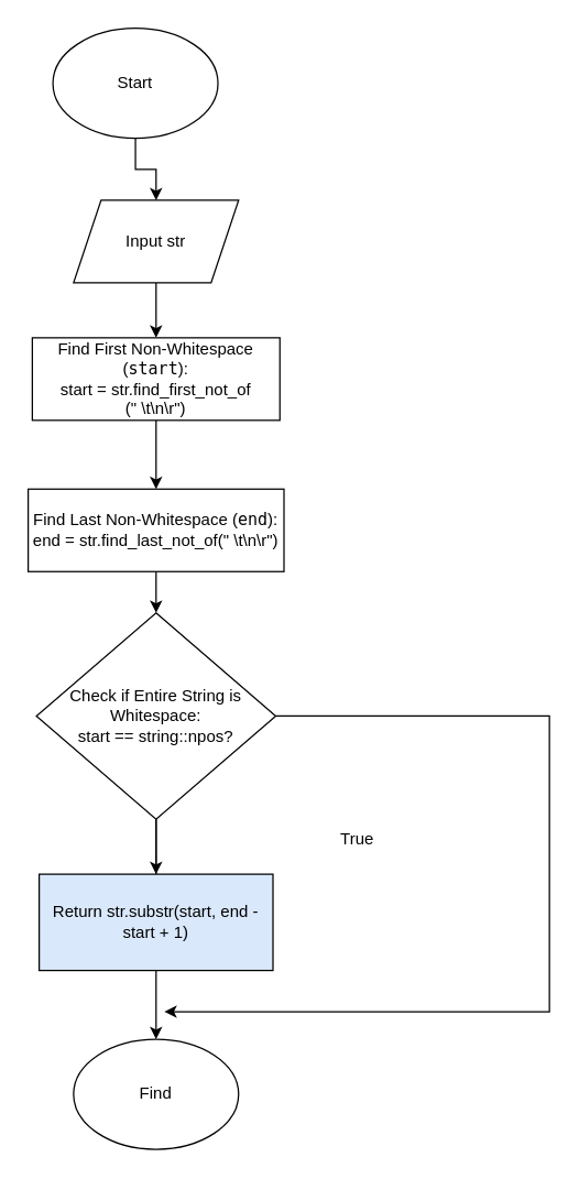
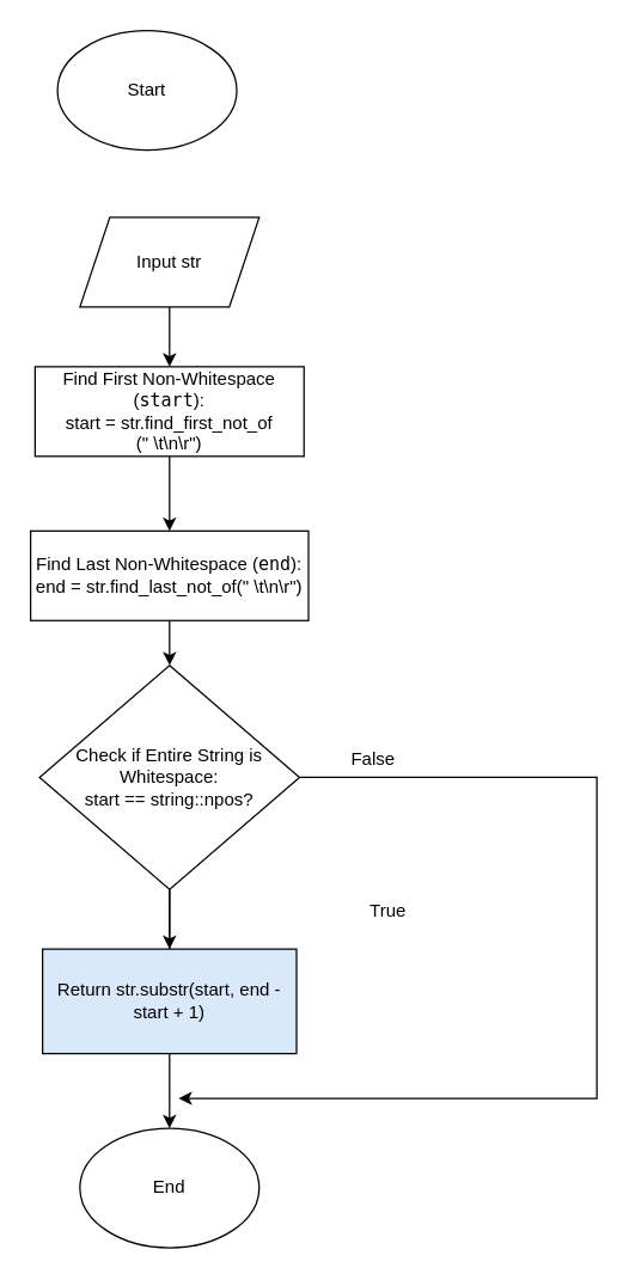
  <mxCell id="0" />
  <mxCell id="1" parent="0" />
- <mxCell id="2" style="edgeStyle=orthogonalEdgeStyle;rounded=0;orthogonalLoop=1;jettySize=auto;html=1;" edge="1" parent="1" source="3" target="5"><mxGeometry relative="1" as="geometry" /></mxCell>
  <mxCell id="3" value="Start" style="ellipse;whiteSpace=wrap;html=1;" vertex="1" parent="1"><mxGeometry x="38" y="20" width="120" height="80" as="geometry" /></mxCell>
  <mxCell id="4" style="edgeStyle=orthogonalEdgeStyle;rounded=0;orthogonalLoop=1;jettySize=auto;html=1;entryX=0.5;entryY=0;entryDx=0;entryDy=0;" edge="1" parent="1" source="5" target="7"><mxGeometry relative="1" as="geometry" /></mxCell>
  <mxCell id="5" value="Input str" style="shape=parallelogram;perimeter=parallelogramPerimeter;whiteSpace=wrap;html=1;fixedSize=1;" vertex="1" parent="1"><mxGeometry x="53" y="145" width="120" height="60" as="geometry" /></mxCell>
  <mxCell id="6" style="edgeStyle=orthogonalEdgeStyle;rounded=0;orthogonalLoop=1;jettySize=auto;html=1;entryX=0.5;entryY=0;entryDx=0;entryDy=0;" edge="1" parent="1" source="7" target="9"><mxGeometry relative="1" as="geometry" /></mxCell>
  <mxCell id="7" value="Find First Non-Whitespace (&lt;code&gt;start&lt;/code&gt;):&lt;div&gt;start = str.find_first_not_of&lt;div&gt;(&quot; \t\n\r&quot;)&lt;/div&gt;&lt;/div&gt;" style="rounded=0;whiteSpace=wrap;html=1;" vertex="1" parent="1"><mxGeometry x="23" y="245" width="180" height="60" as="geometry" /></mxCell>
  <mxCell id="8" style="edgeStyle=orthogonalEdgeStyle;rounded=0;orthogonalLoop=1;jettySize=auto;html=1;entryX=0.5;entryY=0;entryDx=0;entryDy=0;" edge="1" parent="1" source="9" target="13"><mxGeometry relative="1" as="geometry" /></mxCell>
  <mxCell id="9" value="Find Last Non-Whitespace (&lt;code&gt;end&lt;/code&gt;):&lt;div&gt;end = str.find_last_not_of(&quot; \t\n\r&quot;)&lt;/div&gt;" style="rounded=0;whiteSpace=wrap;html=1;" vertex="1" parent="1"><mxGeometry x="20" y="355" width="186" height="60" as="geometry" /></mxCell>
  <mxCell id="10" style="edgeStyle=orthogonalEdgeStyle;rounded=0;orthogonalLoop=1;jettySize=auto;html=1;exitX=0.5;exitY=1;exitDx=0;exitDy=0;entryX=0.5;entryY=0;entryDx=0;entryDy=0;" edge="1" parent="1" source="13" target="15"><mxGeometry relative="1" as="geometry" /></mxCell>
  <mxCell id="11" style="edgeStyle=orthogonalEdgeStyle;rounded=0;orthogonalLoop=1;jettySize=auto;html=1;" edge="1" parent="1" source="13"><mxGeometry relative="1" as="geometry"><mxPoint x="113" y="660" as="targetPoint" /></mxGeometry></mxCell>
  <mxCell id="12" style="edgeStyle=orthogonalEdgeStyle;rounded=0;orthogonalLoop=1;jettySize=auto;html=1;" edge="1" parent="1" source="13"><mxGeometry relative="1" as="geometry"><mxPoint x="119" y="735" as="targetPoint" /><Array as="points"><mxPoint x="399" y="520" /><mxPoint x="399" y="735" /></Array></mxGeometry></mxCell>
  <mxCell id="13" value=" Check if Entire String is Whitespace:&lt;div&gt;start == string::npos?&lt;/div&gt;" style="rhombus;whiteSpace=wrap;html=1;" vertex="1" parent="1"><mxGeometry x="26" y="445" width="174" height="150" as="geometry" /></mxCell>
  <mxCell id="14" style="edgeStyle=orthogonalEdgeStyle;rounded=0;orthogonalLoop=1;jettySize=auto;html=1;entryX=0.5;entryY=0;entryDx=0;entryDy=0;" edge="1" parent="1" source="15" target="16"><mxGeometry relative="1" as="geometry" /></mxCell>
  <mxCell id="15" value="Return str.substr(start, end - start + 1)" style="rounded=0;whiteSpace=wrap;html=1;fillColor=#dae8fc;" vertex="1" parent="1"><mxGeometry x="28" y="635" width="170" height="70" as="geometry" /></mxCell>
- <mxCell id="16" value="Find" style="ellipse;whiteSpace=wrap;html=1;" vertex="1" parent="1"><mxGeometry x="53" y="755" width="120" height="80" as="geometry" /></mxCell>
+ <mxCell id="16" value="End" style="ellipse;whiteSpace=wrap;html=1;" vertex="1" parent="1"><mxGeometry x="53" y="755" width="120" height="80" as="geometry" /></mxCell>
+ <mxCell id="17" value="False" style="text;html=1;align=center;verticalAlign=middle;resizable=0;points=[];autosize=1;strokeColor=none;fillColor=none;" vertex="1" parent="1"><mxGeometry x="224" y="493" width="50" height="30" as="geometry" /></mxCell>
  <mxCell id="18" value="True" style="text;html=1;align=center;verticalAlign=middle;resizable=0;points=[];autosize=1;strokeColor=none;fillColor=none;" vertex="1" parent="1"><mxGeometry x="234" y="595" width="50" height="30" as="geometry" /></mxCell>
